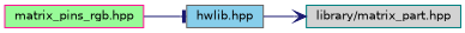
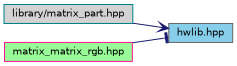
  digraph {
    rankdir=LR
    node [fontname=Helvetica fontsize=10 shape=record style=filled]
    edge [color=midnightblue fontname=Helvetica fontsize=10 labelfontname=Helvetica labelfontsize=10 style=solid]
    n1 [color=teal fillcolor=lightgrey fontcolor=black height=0.2 label="library/matrix_part.hpp" width=0.4]
    n2 [color=gray40 fillcolor=skyblue height=0.2 label="hwlib.hpp" width=0.4]
-   n3 [color=deeppink fillcolor=palegreen height=0.2 label="matrix_pins_rgb.hpp" width=0.4]
-   n2 -> n1 [arrowhead=vee]
+   n3 [color=deeppink fillcolor=palegreen height=0.2 label="matrix_matrix_rgb.hpp" width=0.4]
+   n1 -> n2 [arrowhead=vee]
    n3 -> n2 [arrowhead=tee]
  }
